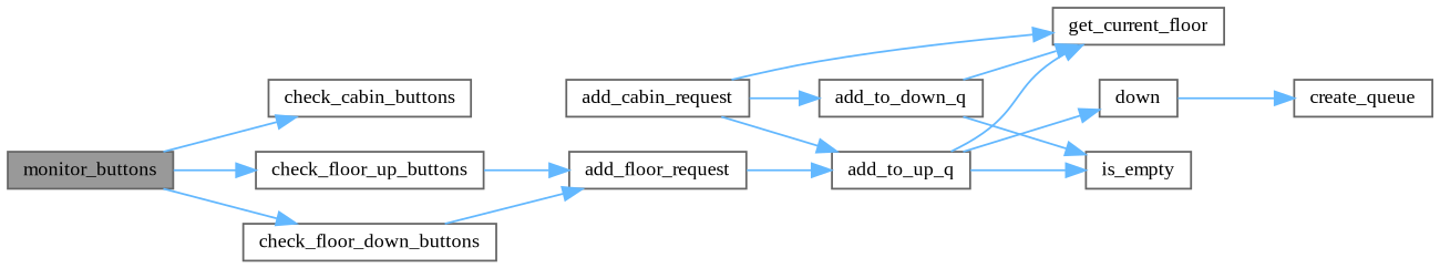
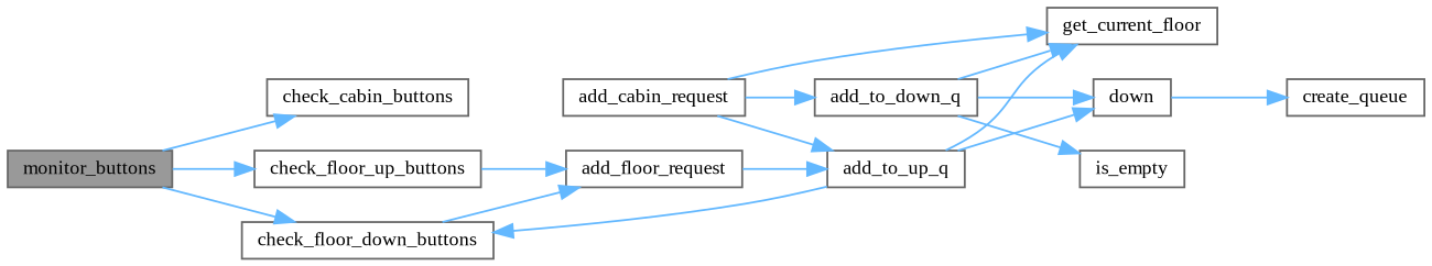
  digraph {
    fontname="Liberation Serif"
    rankdir=LR
    node [color=grey40 fillcolor=white fontname="Liberation Serif" fontsize=10 shape=box style=filled]
    edge [color=steelblue1 fontname="Liberation Serif" fontsize=10 labelfontname=Helvetica labelfontsize=10 style=solid]
    n1 [color=gray40 fillcolor=grey60 fontcolor=black height=0.2 label=monitor_buttons width=0.4]
    n2 [height=0.2 label=check_cabin_buttons width=0.4]
    n3 [height=0.2 label=check_floor_down_buttons width=0.4]
    n4 [height=0.2 label=check_floor_up_buttons width=0.4]
    n5 [height=0.2 label=add_floor_request width=0.4]
    n6 [height=0.2 label=add_cabin_request width=0.4]
    n7 [height=0.2 label=add_to_down_q width=0.4]
    n8 [height=0.2 label=get_current_floor width=0.4]
    n9 [height=0.2 label=add_to_up_q width=0.4]
    n10 [height=0.2 label=down width=0.4]
    n11 [height=0.2 label=is_empty width=0.4]
    n12 [height=0.2 label=create_queue width=0.4]
    n1 -> n2
    n1 -> n3
    n1 -> n4
    n3 -> n5
    n4 -> n5
    n5 -> n9
    n6 -> n7
    n6 -> n8
    n6 -> n9
    n7 -> n8
+   n7 -> n10
    n7 -> n11
    n9 -> n8
    n9 -> n10
-   n9 -> n11
+   n9 -> n3
    n10 -> n12
  }
